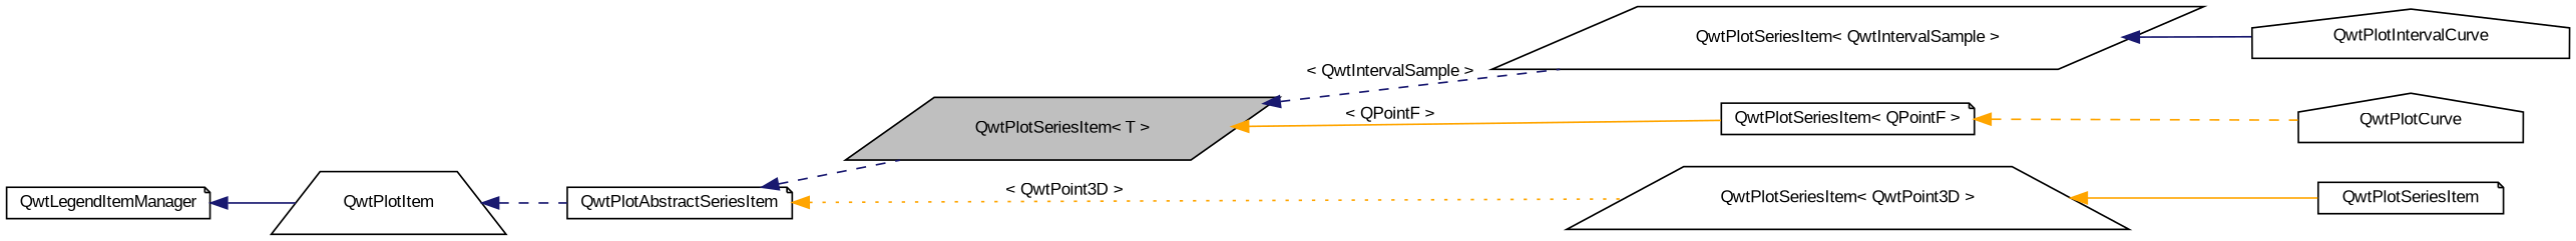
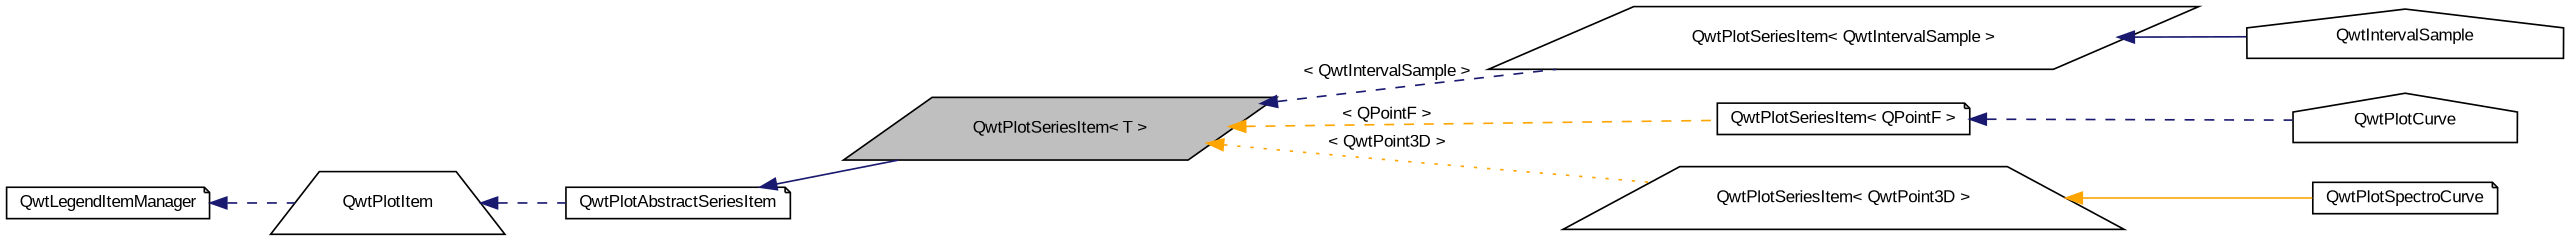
  digraph {
    fontname="Liberation Sans"
    rankdir=LR
    node [color=black fillcolor=white fontname="Liberation Sans" fontsize=10 shape=note style=filled]
    edge [color=midnightblue dir=back fontname="Liberation Sans" fontsize=10 labelfontname=FreeSans labelfontsize=10 style=dashed]
    n1 [fillcolor=grey75 fontcolor=black height=0.2 label="QwtPlotSeriesItem\< T \>" shape=parallelogram width=0.4]
    n2 [height=0.2 label="QwtPlotSeriesItem\< QwtIntervalSample \>" shape=parallelogram width=0.4]
    n3 [height=0.2 label="QwtPlotSeriesItem\< QPointF \>" width=0.4]
    n4 [height=0.2 label="QwtPlotSeriesItem\< QwtPoint3D \>" shape=trapezium width=0.4]
-   n5 [height=0.2 label=QwtPlotIntervalCurve shape=house width=0.4]
+   n5 [height=0.2 label=QwtIntervalSample shape=house width=0.4]
    n6 [height=0.2 label=QwtPlotCurve shape=house width=0.4]
-   n7 [height=0.2 label=QwtPlotSeriesItem width=0.4]
+   n7 [height=0.2 label=QwtPlotSpectroCurve width=0.4]
    n8 [height=0.2 label=QwtPlotAbstractSeriesItem width=0.4]
    n9 [height=0.2 label=QwtPlotItem shape=trapezium width=0.4]
    n10 [height=0.2 label=QwtLegendItemManager width=0.4]
    n1 -> n2 [label=" \< QwtIntervalSample \>"]
-   n1 -> n3 [color=orange label=" \< QPointF \>" style=solid]
-   n8 -> n4 [color=orange label=" \< QwtPoint3D \>" style=dotted]
+   n1 -> n3 [color=orange label=" \< QPointF \>"]
+   n1 -> n4 [color=orange label=" \< QwtPoint3D \>" style=dotted]
    n2 -> n5 [style=solid]
-   n3 -> n6 [color=orange]
+   n3 -> n6
    n4 -> n7 [color=orange style=solid]
-   n8 -> n1
+   n8 -> n1 [style=solid]
    n9 -> n8
-   n10 -> n9 [style=solid]
+   n10 -> n9
  }
